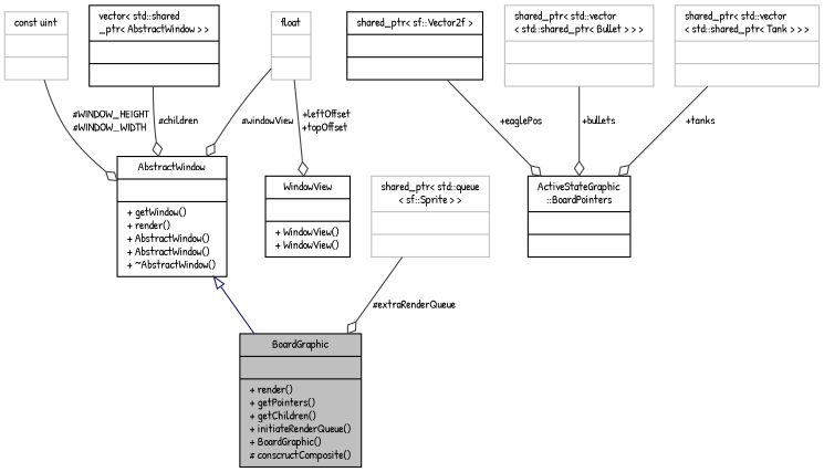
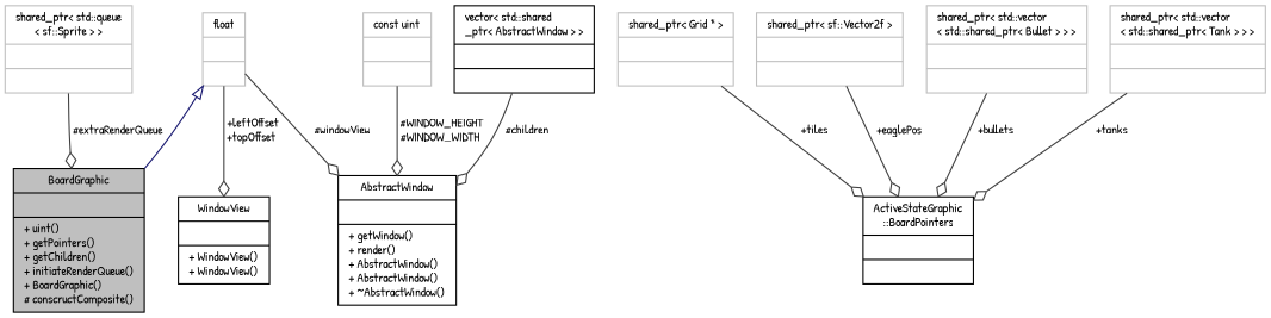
  digraph {
    fontname="Patrick Hand"
    node [color=grey75 fontname="Patrick Hand" fontsize=10 shape=record]
    edge [color=grey25 fontname="Patrick Hand" fontsize=10 labelfontname=Helvetica labelfontsize=10 style=solid arrowhead=odiamond]
-   n1 [color=black fillcolor=grey75 fontcolor=black height=0.2 label="{BoardGraphic\n||+ render()\l+ getPointers()\l+ getChildren()\l+ initiateRenderQueue()\l+ BoardGraphic()\l# conscructComposite()\l}" style=filled width=0.4]
+   n1 [color=black fillcolor=grey75 fontcolor=black height=0.2 label="{BoardGraphic\n||+ uint()\l+ getPointers()\l+ getChildren()\l+ initiateRenderQueue()\l+ BoardGraphic()\l# conscructComposite()\l}" style=filled width=0.4]
    n2 [color=black height=0.2 label="{AbstractWindow\n||+ getWindow()\l+ render()\l+ AbstractWindow()\l+ AbstractWindow()\l+ ~AbstractWindow()\l}" width=0.4]
    n3 [height=0.2 label="{const uint\n||}" width=0.4]
    n4 [color=black height=0.2 label="{WindowView\n||+ WindowView()\l+ WindowView()\l}" width=0.4]
    n5 [height=0.2 label="{float\n||}" width=0.4]
    n6 [color=black height=0.2 label="{vector\< std::shared\l_ptr\< AbstractWindow \> \>\n||}" width=0.4]
    n7 [color=black height=0.2 label="{ActiveStateGraphic\l::BoardPointers\n||}" width=0.4]
-   n9 [color=black height=0.2 label="{shared_ptr\< sf::Vector2f \>\n||}" width=0.4]
+   n8 [height=0.2 label="{shared_ptr\< Grid * \>\n||}" width=0.4]
+   n9 [height=0.2 label="{shared_ptr\< sf::Vector2f \>\n||}" width=0.4]
    n10 [height=0.2 label="{shared_ptr\< std::vector\l\< std::shared_ptr\< Bullet \> \> \>\n||}" width=0.4]
    n11 [height=0.2 label="{shared_ptr\< std::vector\l\< std::shared_ptr\< Tank \> \> \>\n||}" width=0.4]
    n12 [height=0.2 label="{shared_ptr\< std::queue\l\< sf::Sprite \> \>\n||}" width=0.4]
-   n2 -> n1 [arrowtail=onormal color=midnightblue dir=back arrowhead=""]
+   n5 -> n1 [arrowtail=onormal color=midnightblue dir=back arrowhead=""]
    n3 -> n2 [label=" #WINDOW_HEIGHT\n#WINDOW_WIDTH"]
    n5 -> n2 [label=" #windowView"]
    n5 -> n4 [label=" +leftOffset\n+topOffset"]
    n6 -> n2 [label=" #children"]
+   n8 -> n7 [label=" +tiles"]
    n9 -> n7 [label=" +eaglePos"]
    n10 -> n7 [label=" +bullets"]
    n11 -> n7 [label=" +tanks"]
    n12 -> n1 [label=" #extraRenderQueue"]
  }
